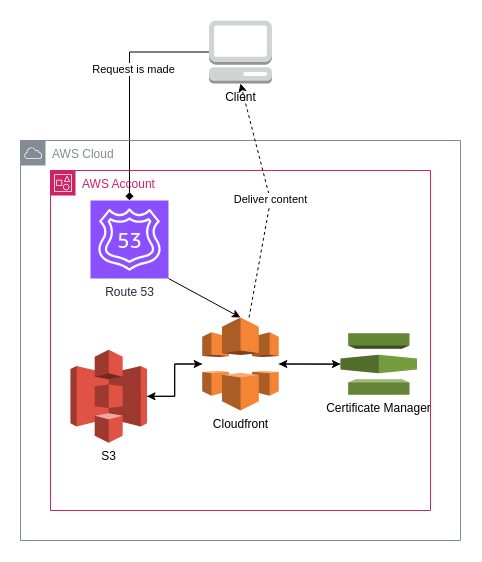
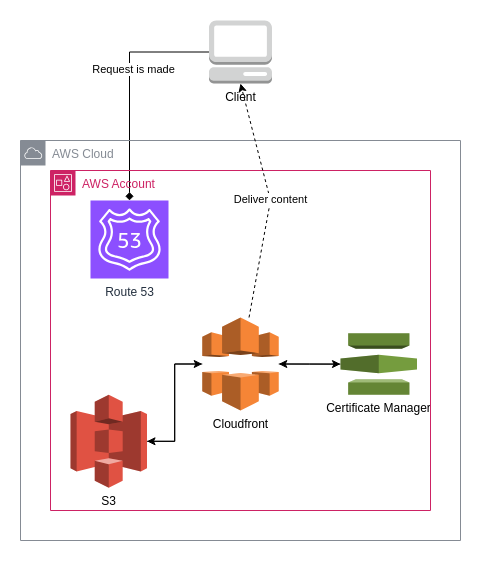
  <mxCell id="0" />
  <mxCell id="1" parent="0" />
  <mxCell id="2" value="" style="edgeStyle=orthogonalEdgeStyle;rounded=0;orthogonalLoop=1;jettySize=auto;html=1;endArrow=diamond;" edge="1" parent="1" source="4" target="6"><mxGeometry relative="1" as="geometry" /></mxCell>
  <mxCell id="3" value="Request is made" style="edgeLabel;html=1;align=center;verticalAlign=middle;resizable=0;points=[];" vertex="1" connectable="0" parent="2"><mxGeometry x="-0.158" y="3" relative="1" as="geometry"><mxPoint as="offset" /></mxGeometry></mxCell>
  <mxCell id="4" value="Client" style="outlineConnect=0;dashed=0;verticalLabelPosition=bottom;verticalAlign=top;align=center;html=1;shape=mxgraph.aws3.management_console;fillColor=#D2D3D3;gradientColor=none;" vertex="1" parent="1"><mxGeometry x="208.5" y="20" width="63" height="63" as="geometry" /></mxCell>
  <mxCell id="5" value="AWS Cloud" style="sketch=0;outlineConnect=0;gradientColor=none;html=1;whiteSpace=wrap;fontSize=12;fontStyle=0;shape=mxgraph.aws4.group;grIcon=mxgraph.aws4.group_aws_cloud;strokeColor=#858B94;fillColor=none;verticalAlign=top;align=left;spacingLeft=30;fontColor=#858B94;dashed=0;" vertex="1" parent="1"><mxGeometry x="20" y="140" width="440" height="400" as="geometry" /></mxCell>
  <mxCell id="6" value="Route 53" style="sketch=0;points=[[0,0,0],[0.25,0,0],[0.5,0,0],[0.75,0,0],[1,0,0],[0,1,0],[0.25,1,0],[0.5,1,0],[0.75,1,0],[1,1,0],[0,0.25,0],[0,0.5,0],[0,0.75,0],[1,0.25,0],[1,0.5,0],[1,0.75,0]];outlineConnect=0;fontColor=#232F3E;fillColor=#8C4FFF;strokeColor=#ffffff;dashed=0;verticalLabelPosition=bottom;verticalAlign=top;align=center;html=1;fontSize=12;fontStyle=0;aspect=fixed;shape=mxgraph.aws4.resourceIcon;resIcon=mxgraph.aws4.route_53;" vertex="1" parent="1"><mxGeometry x="90" y="200" width="78" height="78" as="geometry" /></mxCell>
  <mxCell id="7" value="" style="edgeStyle=orthogonalEdgeStyle;rounded=0;orthogonalLoop=1;jettySize=auto;html=1;" edge="1" parent="1" source="9" target="11"><mxGeometry relative="1" as="geometry" /></mxCell>
  <mxCell id="8" value="" style="edgeStyle=orthogonalEdgeStyle;rounded=0;orthogonalLoop=1;jettySize=auto;html=1;" edge="1" parent="1" source="9" target="13"><mxGeometry relative="1" as="geometry" /></mxCell>
  <mxCell id="9" value="Cloudfront" style="outlineConnect=0;dashed=0;verticalLabelPosition=bottom;verticalAlign=top;align=center;html=1;shape=mxgraph.aws3.cloudfront;fillColor=#F58536;gradientColor=none;" vertex="1" parent="1"><mxGeometry x="201.75" y="317" width="76.5" height="93" as="geometry" /></mxCell>
  <mxCell id="10" value="" style="edgeStyle=orthogonalEdgeStyle;rounded=0;orthogonalLoop=1;jettySize=auto;html=1;" edge="1" parent="1" source="11" target="9"><mxGeometry relative="1" as="geometry" /></mxCell>
- <mxCell id="11" value="S3" style="outlineConnect=0;dashed=0;verticalLabelPosition=bottom;verticalAlign=top;align=center;html=1;shape=mxgraph.aws3.s3;fillColor=#E05243;gradientColor=none;" vertex="1" parent="1"><mxGeometry x="70" y="349.25" width="76.5" height="93" as="geometry" /></mxCell>
+ <mxCell id="11" value="S3" style="outlineConnect=0;dashed=0;verticalLabelPosition=bottom;verticalAlign=top;align=center;html=1;shape=mxgraph.aws3.s3;fillColor=#E05243;gradientColor=none;" vertex="1" parent="1"><mxGeometry x="70" y="394.25" width="76.5" height="93" as="geometry" /></mxCell>
  <mxCell id="12" value="" style="edgeStyle=orthogonalEdgeStyle;rounded=0;orthogonalLoop=1;jettySize=auto;html=1;" edge="1" parent="1" source="13" target="9"><mxGeometry relative="1" as="geometry" /></mxCell>
  <mxCell id="13" value="Certificate Manager" style="outlineConnect=0;dashed=0;verticalLabelPosition=bottom;verticalAlign=top;align=center;html=1;shape=mxgraph.aws3.certificate_manager;fillColor=#759C3E;gradientColor=none;" vertex="1" parent="1"><mxGeometry x="340" y="332.75" width="76.5" height="61.5" as="geometry" /></mxCell>
  <mxCell id="14" value="AWS Account" style="points=[[0,0],[0.25,0],[0.5,0],[0.75,0],[1,0],[1,0.25],[1,0.5],[1,0.75],[1,1],[0.75,1],[0.5,1],[0.25,1],[0,1],[0,0.75],[0,0.5],[0,0.25]];outlineConnect=0;gradientColor=none;html=1;whiteSpace=wrap;fontSize=12;fontStyle=0;container=1;pointerEvents=0;collapsible=0;recursiveResize=0;shape=mxgraph.aws4.group;grIcon=mxgraph.aws4.group_account;strokeColor=#CD2264;fillColor=none;verticalAlign=top;align=left;spacingLeft=30;fontColor=#CD2264;dashed=0;" vertex="1" parent="1"><mxGeometry x="50" y="170" width="380" height="340" as="geometry" /></mxCell>
  <mxCell id="15" value="Deliver content" style="endArrow=classic;html=1;rounded=0;entryX=0.5;entryY=1;entryDx=0;entryDy=0;entryPerimeter=0;dashed=1;" edge="1" parent="1" source="9" target="4"><mxGeometry width="50" height="50" relative="1" as="geometry"><mxPoint x="278" y="310" as="sourcePoint" /><mxPoint x="210" y="410" as="targetPoint" /><Array as="points"><mxPoint x="270" y="200" /></Array></mxGeometry></mxCell>
- <mxCell id="16" value="" style="endArrow=classic;html=1;rounded=0;exitX=1;exitY=1;exitDx=0;exitDy=0;exitPerimeter=0;entryX=0.5;entryY=0;entryDx=0;entryDy=0;entryPerimeter=0;" edge="1" parent="1" source="6" target="9"><mxGeometry width="50" height="50" relative="1" as="geometry"><mxPoint x="160" y="460" as="sourcePoint" /><mxPoint x="210" y="410" as="targetPoint" /></mxGeometry></mxCell>
